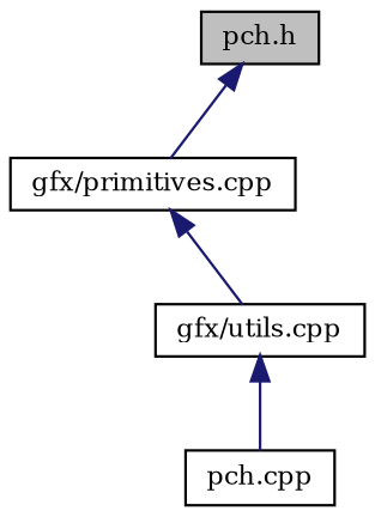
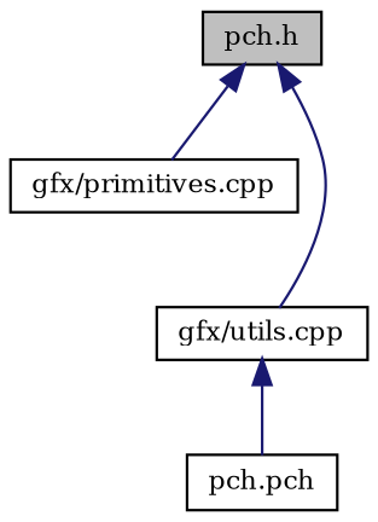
  digraph {
    fontname="DejaVu Serif"
    node [color=black fillcolor=white fontname="DejaVu Serif" fontsize=10 shape=record style=filled]
    edge [color=midnightblue dir=back fontname="DejaVu Serif" fontsize=10 labelfontname=Helvetica labelfontsize=10 style=solid]
    n1 [fillcolor=grey75 fontcolor=black height=0.2 label="pch.h" width=0.4]
    n2 [height=0.2 label="gfx/primitives.cpp" width=0.4]
    n3 [height=0.2 label="gfx/utils.cpp" width=0.4]
-   n4 [height=0.2 label="pch.cpp" width=0.4]
+   n4 [height=0.2 label="pch.pch" width=0.4]
    n1 -> n2
-   n2 -> n3
+   n1 -> n3
    n3 -> n4
  }
